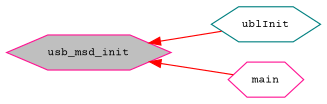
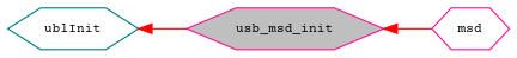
  digraph {
    fontname="Courier Prime"
    rankdir=LR
    node [color=deeppink fillcolor=white fontname="Courier Prime" fontsize=10 shape=hexagon style=filled]
    edge [color=red dir=back fontname="Courier Prime" fontsize=10 labelfontname=Helvetica labelfontsize=10 style=solid]
    n1 [fillcolor=grey75 fontcolor=black height=0.2 label=usb_msd_init width=0.4]
    n2 [color=teal height=0.2 label=ublInit width=0.4]
-   n3 [height=0.2 label=main width=0.4]
-   n1 -> n2
+   n3 [height=0.2 label=msd width=0.4]
+   n2 -> n1
    n1 -> n3
  }
